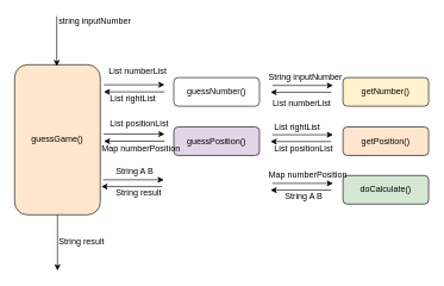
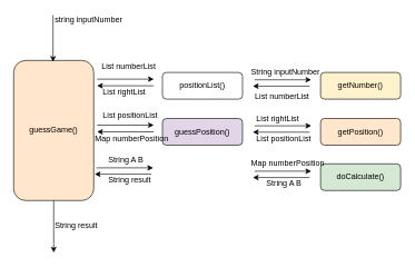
  <mxCell id="0" />
  <mxCell id="1" parent="0" />
  <mxCell id="2" value="guessGame()" style="rounded=1;whiteSpace=wrap;html=1;fillColor=#ffe6cc;" parent="1" vertex="1"><mxGeometry x="20" y="90" width="120" height="210" as="geometry" /></mxCell>
  <mxCell id="3" value="" style="endArrow=classic;html=1;" parent="1" edge="1"><mxGeometry width="50" height="50" relative="1" as="geometry"><mxPoint x="79" y="22" as="sourcePoint" /><mxPoint x="79" y="92" as="targetPoint" /></mxGeometry></mxCell>
- <mxCell id="4" value="guessNumber()" style="rounded=1;whiteSpace=wrap;html=1;" parent="1" vertex="1"><mxGeometry x="243" y="108" width="120" height="40" as="geometry" /></mxCell>
+ <mxCell id="4" value="positionList()" style="rounded=1;whiteSpace=wrap;html=1;" parent="1" vertex="1"><mxGeometry x="243" y="108" width="120" height="40" as="geometry" /></mxCell>
  <mxCell id="5" value="" style="endArrow=classic;html=1;" parent="1" edge="1"><mxGeometry width="50" height="50" relative="1" as="geometry"><mxPoint x="80" y="300" as="sourcePoint" /><mxPoint x="80" y="378" as="targetPoint" /></mxGeometry></mxCell>
  <mxCell id="6" value="getNumber()" style="rounded=1;whiteSpace=wrap;html=1;fillColor=#fff2cc;" parent="1" vertex="1"><mxGeometry x="480" y="108" width="120" height="40" as="geometry" /></mxCell>
  <mxCell id="7" value="" style="endArrow=classic;startArrow=none;html=1;startFill=0;" parent="1" edge="1"><mxGeometry width="50" height="50" relative="1" as="geometry"><mxPoint x="145" y="118" as="sourcePoint" /><mxPoint x="230" y="118" as="targetPoint" /></mxGeometry></mxCell>
  <mxCell id="8" value="" style="endArrow=classic;startArrow=none;html=1;startFill=0;" parent="1" edge="1"><mxGeometry width="50" height="50" relative="1" as="geometry"><mxPoint x="230" y="128" as="sourcePoint" /><mxPoint x="145" y="128" as="targetPoint" /></mxGeometry></mxCell>
  <mxCell id="9" value="List numberList" style="text;html=1;resizable=0;points=[];autosize=1;align=left;verticalAlign=top;spacingTop=-4;" parent="1" vertex="1"><mxGeometry x="150" y="90" width="100" height="20" as="geometry" /></mxCell>
  <mxCell id="10" value="List rightList" style="text;html=1;resizable=0;points=[];autosize=1;align=left;verticalAlign=top;spacingTop=-4;" parent="1" vertex="1"><mxGeometry x="151.5" y="128" width="80" height="20" as="geometry" /></mxCell>
  <mxCell id="11" value="" style="endArrow=classic;startArrow=none;html=1;startFill=0;" parent="1" edge="1"><mxGeometry width="50" height="50" relative="1" as="geometry"><mxPoint x="381" y="119" as="sourcePoint" /><mxPoint x="466" y="119" as="targetPoint" /></mxGeometry></mxCell>
  <mxCell id="12" value="String inputNumber" style="text;html=1;resizable=0;points=[];autosize=1;align=left;verticalAlign=top;spacingTop=-4;" parent="1" vertex="1"><mxGeometry x="374" y="97" width="120" height="20" as="geometry" /></mxCell>
  <mxCell id="13" value="List numberList" style="text;html=1;resizable=0;points=[];autosize=1;align=left;verticalAlign=top;spacingTop=-4;" parent="1" vertex="1"><mxGeometry x="380" y="135" width="100" height="20" as="geometry" /></mxCell>
  <mxCell id="14" value="" style="endArrow=classic;startArrow=none;html=1;startFill=0;" parent="1" edge="1"><mxGeometry width="50" height="50" relative="1" as="geometry"><mxPoint x="463.5" y="128.5" as="sourcePoint" /><mxPoint x="378.5" y="128.5" as="targetPoint" /></mxGeometry></mxCell>
  <mxCell id="15" value="string inputNumber" style="text;html=1;resizable=0;points=[];autosize=1;align=left;verticalAlign=top;spacingTop=-4;" parent="1" vertex="1"><mxGeometry x="80" y="20" width="120" height="20" as="geometry" /></mxCell>
  <mxCell id="16" value="String result" style="text;html=1;resizable=0;points=[];autosize=1;align=left;verticalAlign=top;spacingTop=-4;" parent="1" vertex="1"><mxGeometry x="80" y="328" width="80" height="20" as="geometry" /></mxCell>
  <mxCell id="17" value="guessPosition()" style="rounded=1;whiteSpace=wrap;html=1;fillColor=#e1d5e7;" vertex="1" parent="1"><mxGeometry x="243" y="177" width="120" height="40" as="geometry" /></mxCell>
  <mxCell id="18" value="getPosition()" style="rounded=1;whiteSpace=wrap;html=1;fillColor=#ffe6cc;" vertex="1" parent="1"><mxGeometry x="480" y="177" width="120" height="40" as="geometry" /></mxCell>
  <mxCell id="19" value="" style="endArrow=classic;startArrow=none;html=1;startFill=0;" edge="1" parent="1"><mxGeometry width="50" height="50" relative="1" as="geometry"><mxPoint x="145" y="187" as="sourcePoint" /><mxPoint x="230" y="187" as="targetPoint" /></mxGeometry></mxCell>
  <mxCell id="20" value="" style="endArrow=classic;startArrow=none;html=1;startFill=0;" edge="1" parent="1"><mxGeometry width="50" height="50" relative="1" as="geometry"><mxPoint x="230" y="197" as="sourcePoint" /><mxPoint x="145" y="197" as="targetPoint" /></mxGeometry></mxCell>
  <mxCell id="21" value="List positionList" style="text;html=1;resizable=0;points=[];autosize=1;align=left;verticalAlign=top;spacingTop=-4;" vertex="1" parent="1"><mxGeometry x="151.5" y="162.5" width="100" height="20" as="geometry" /></mxCell>
  <mxCell id="22" value="Map numberPosition" style="text;html=1;resizable=0;points=[];autosize=1;align=left;verticalAlign=top;spacingTop=-4;" vertex="1" parent="1"><mxGeometry x="140" y="196.5" width="130" height="20" as="geometry" /></mxCell>
  <mxCell id="23" value="" style="endArrow=classic;startArrow=none;html=1;startFill=0;" edge="1" parent="1"><mxGeometry width="50" height="50" relative="1" as="geometry"><mxPoint x="381" y="188" as="sourcePoint" /><mxPoint x="466" y="188" as="targetPoint" /></mxGeometry></mxCell>
  <mxCell id="24" value="List positionList" style="text;html=1;resizable=0;points=[];autosize=1;align=left;verticalAlign=top;spacingTop=-4;" vertex="1" parent="1"><mxGeometry x="381.5" y="198" width="100" height="20" as="geometry" /></mxCell>
  <mxCell id="25" value="" style="endArrow=classic;startArrow=none;html=1;startFill=0;" edge="1" parent="1"><mxGeometry width="50" height="50" relative="1" as="geometry"><mxPoint x="463.5" y="197.5" as="sourcePoint" /><mxPoint x="378.5" y="197.5" as="targetPoint" /></mxGeometry></mxCell>
  <mxCell id="26" value="" style="endArrow=classic;startArrow=none;html=1;startFill=0;" edge="1" parent="1"><mxGeometry width="50" height="50" relative="1" as="geometry"><mxPoint x="144" y="251" as="sourcePoint" /><mxPoint x="229" y="251" as="targetPoint" /></mxGeometry></mxCell>
  <mxCell id="27" value="String result" style="text;html=1;resizable=0;points=[];autosize=1;align=left;verticalAlign=top;spacingTop=-4;" vertex="1" parent="1"><mxGeometry x="160" y="260" width="80" height="20" as="geometry" /></mxCell>
  <mxCell id="28" value="" style="endArrow=classic;startArrow=none;html=1;startFill=0;" edge="1" parent="1"><mxGeometry width="50" height="50" relative="1" as="geometry"><mxPoint x="226.5" y="260.5" as="sourcePoint" /><mxPoint x="141.5" y="260.5" as="targetPoint" /></mxGeometry></mxCell>
  <mxCell id="29" value="String A B" style="text;html=1;resizable=0;points=[];autosize=1;align=left;verticalAlign=top;spacingTop=-4;" vertex="1" parent="1"><mxGeometry x="160" y="230" width="70" height="20" as="geometry" /></mxCell>
  <mxCell id="30" value="List rightList" style="text;html=1;resizable=0;points=[];autosize=1;align=left;verticalAlign=top;spacingTop=-4;" vertex="1" parent="1"><mxGeometry x="381.5" y="166.5" width="80" height="20" as="geometry" /></mxCell>
  <mxCell id="31" value="doCalculate()" style="rounded=1;whiteSpace=wrap;html=1;fillColor=#d5e8d4;" vertex="1" parent="1"><mxGeometry x="480" y="245" width="120" height="40" as="geometry" /></mxCell>
  <mxCell id="32" value="" style="endArrow=classic;startArrow=none;html=1;startFill=0;" edge="1" parent="1"><mxGeometry width="50" height="50" relative="1" as="geometry"><mxPoint x="381" y="256" as="sourcePoint" /><mxPoint x="466" y="256" as="targetPoint" /></mxGeometry></mxCell>
  <mxCell id="33" value="String A B" style="text;html=1;resizable=0;points=[];autosize=1;align=left;verticalAlign=top;spacingTop=-4;" vertex="1" parent="1"><mxGeometry x="397" y="265" width="70" height="20" as="geometry" /></mxCell>
  <mxCell id="34" value="" style="endArrow=classic;startArrow=none;html=1;startFill=0;" edge="1" parent="1"><mxGeometry width="50" height="50" relative="1" as="geometry"><mxPoint x="463.5" y="265.5" as="sourcePoint" /><mxPoint x="378.5" y="265.5" as="targetPoint" /></mxGeometry></mxCell>
  <mxCell id="35" value="Map numberPosition" style="text;html=1;resizable=0;points=[];autosize=1;align=left;verticalAlign=top;spacingTop=-4;" vertex="1" parent="1"><mxGeometry x="374" y="235" width="130" height="20" as="geometry" /></mxCell>
